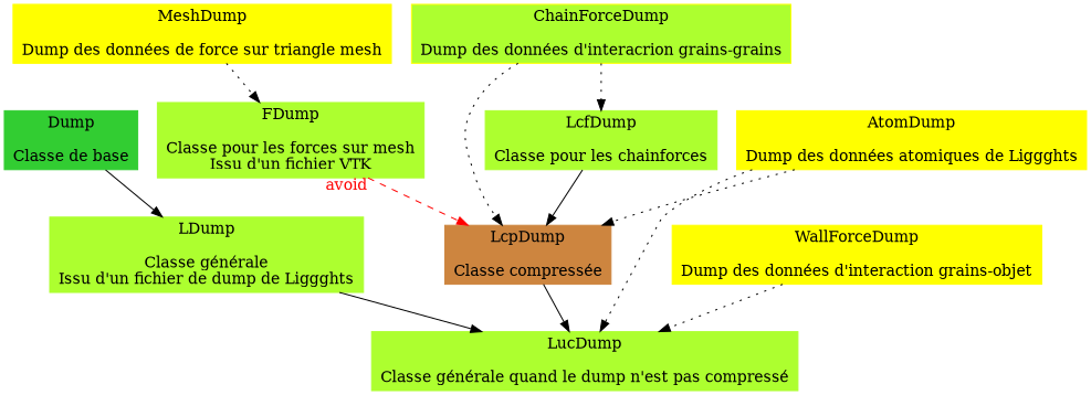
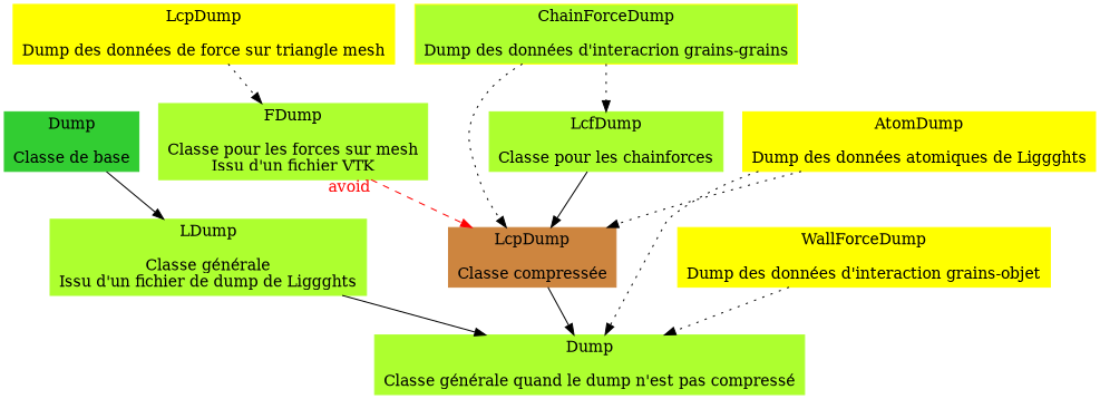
  digraph {
    node [color=greenyellow shape=box style=filled]
    edge [style=dotted]
    n1 [color=limegreen label="Dump\n\nClasse de base" rank=source]
    n2 [label="LDump\n\nClasse générale\nIssu d'un fichier de dump de Liggghts"]
    n3 [label="FDump\n\nClasse pour les forces sur mesh\nIssu d'un fichier VTK"]
    n4 [color=peru label="LcpDump\n\nClasse compressée"]
-   n5 [label="LucDump\n\nClasse générale quand le dump n'est pas compressé"]
+   n5 [label="Dump\n\nClasse générale quand le dump n'est pas compressé"]
    n6 [label="LcfDump\n\nClasse pour les chainforces"]
    n7 [color=yellow label="AtomDump\n\nDump des données atomiques de Liggghts"]
    n8 [color=yellow label="WallForceDump\n\nDump des données d'interaction grains-objet"]
    n9 [color=yellow fillcolor=greenyellow label="ChainForceDump\n\nDump des données d'interacrion grains-grains"]
-   n10 [color=yellow label="MeshDump\n\nDump des données de force sur triangle mesh"]
+   n10 [color=yellow label="LcpDump\n\nDump des données de force sur triangle mesh"]
    n1 -> n2 [style=""]
    n2 -> n5 [style=""]
    n3 -> n4 [color=red labelfontcolor=red style=dashed taillabel=avoid]
    n4 -> n5 [style=""]
    n6 -> n4 [style=""]
    n7 -> n4
    n7 -> n5
    n8 -> n5
    n9 -> n4
    n9 -> n6
    n10 -> n3
  }
